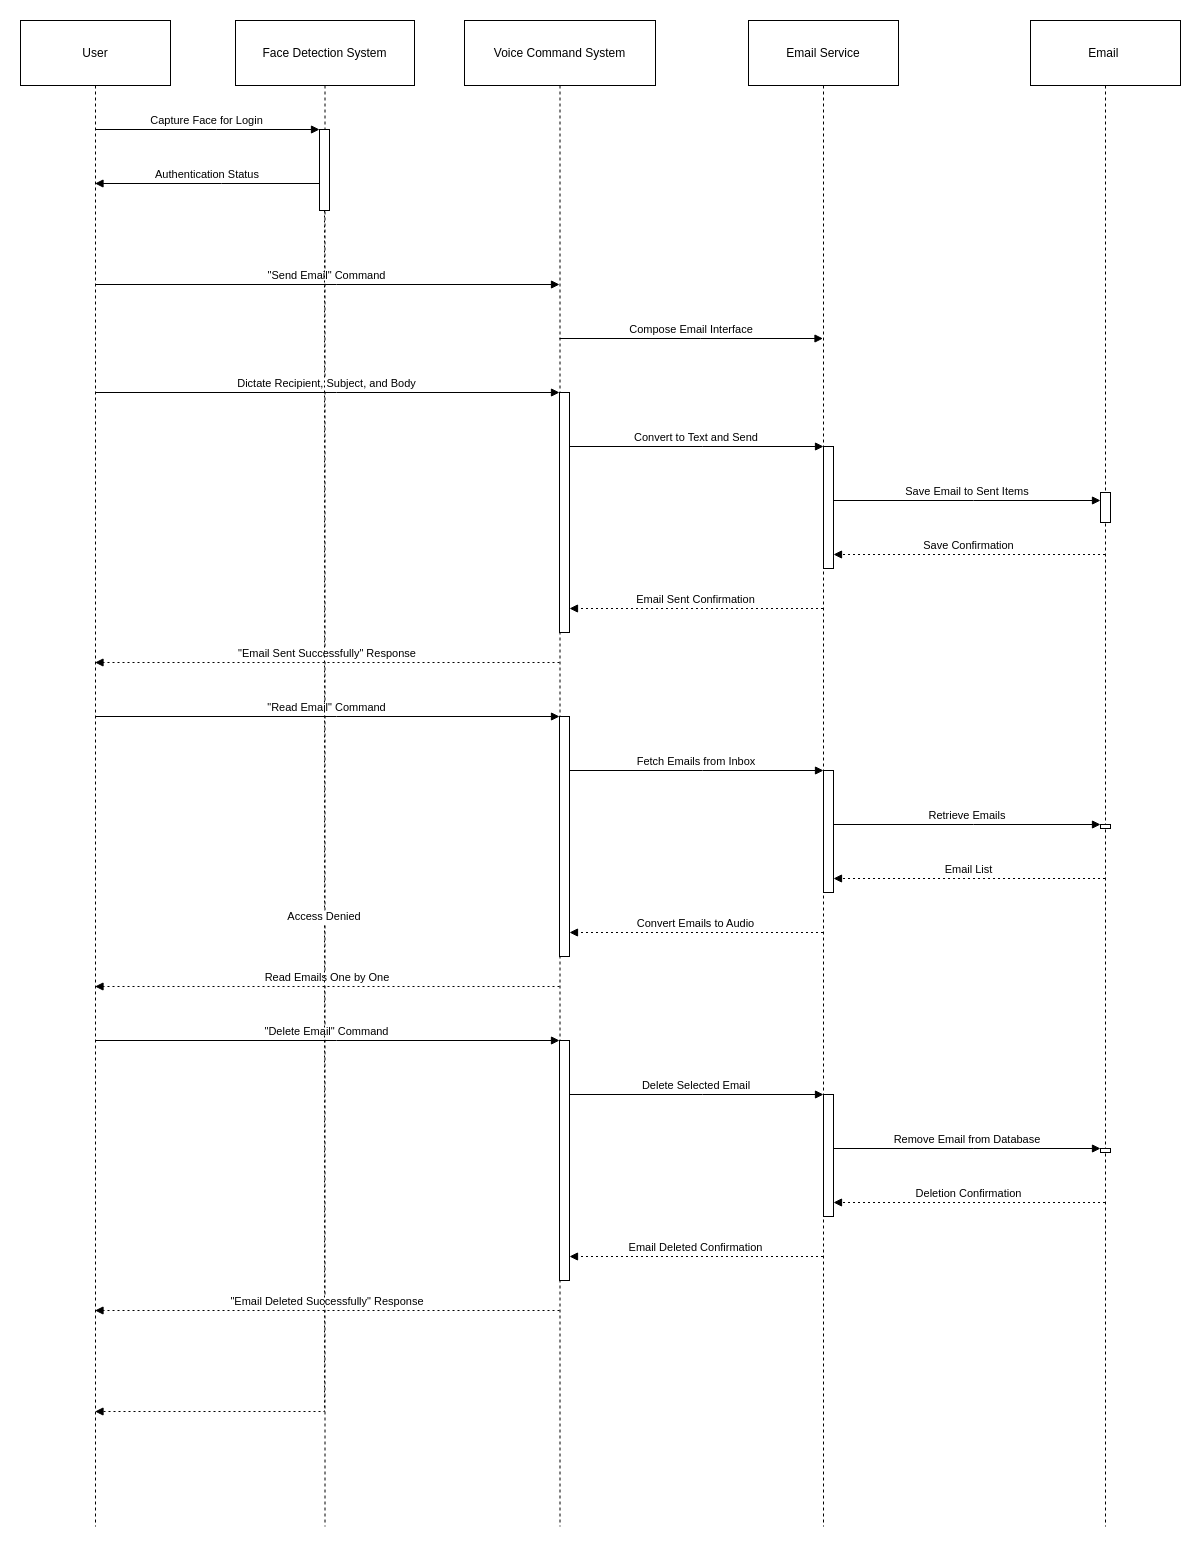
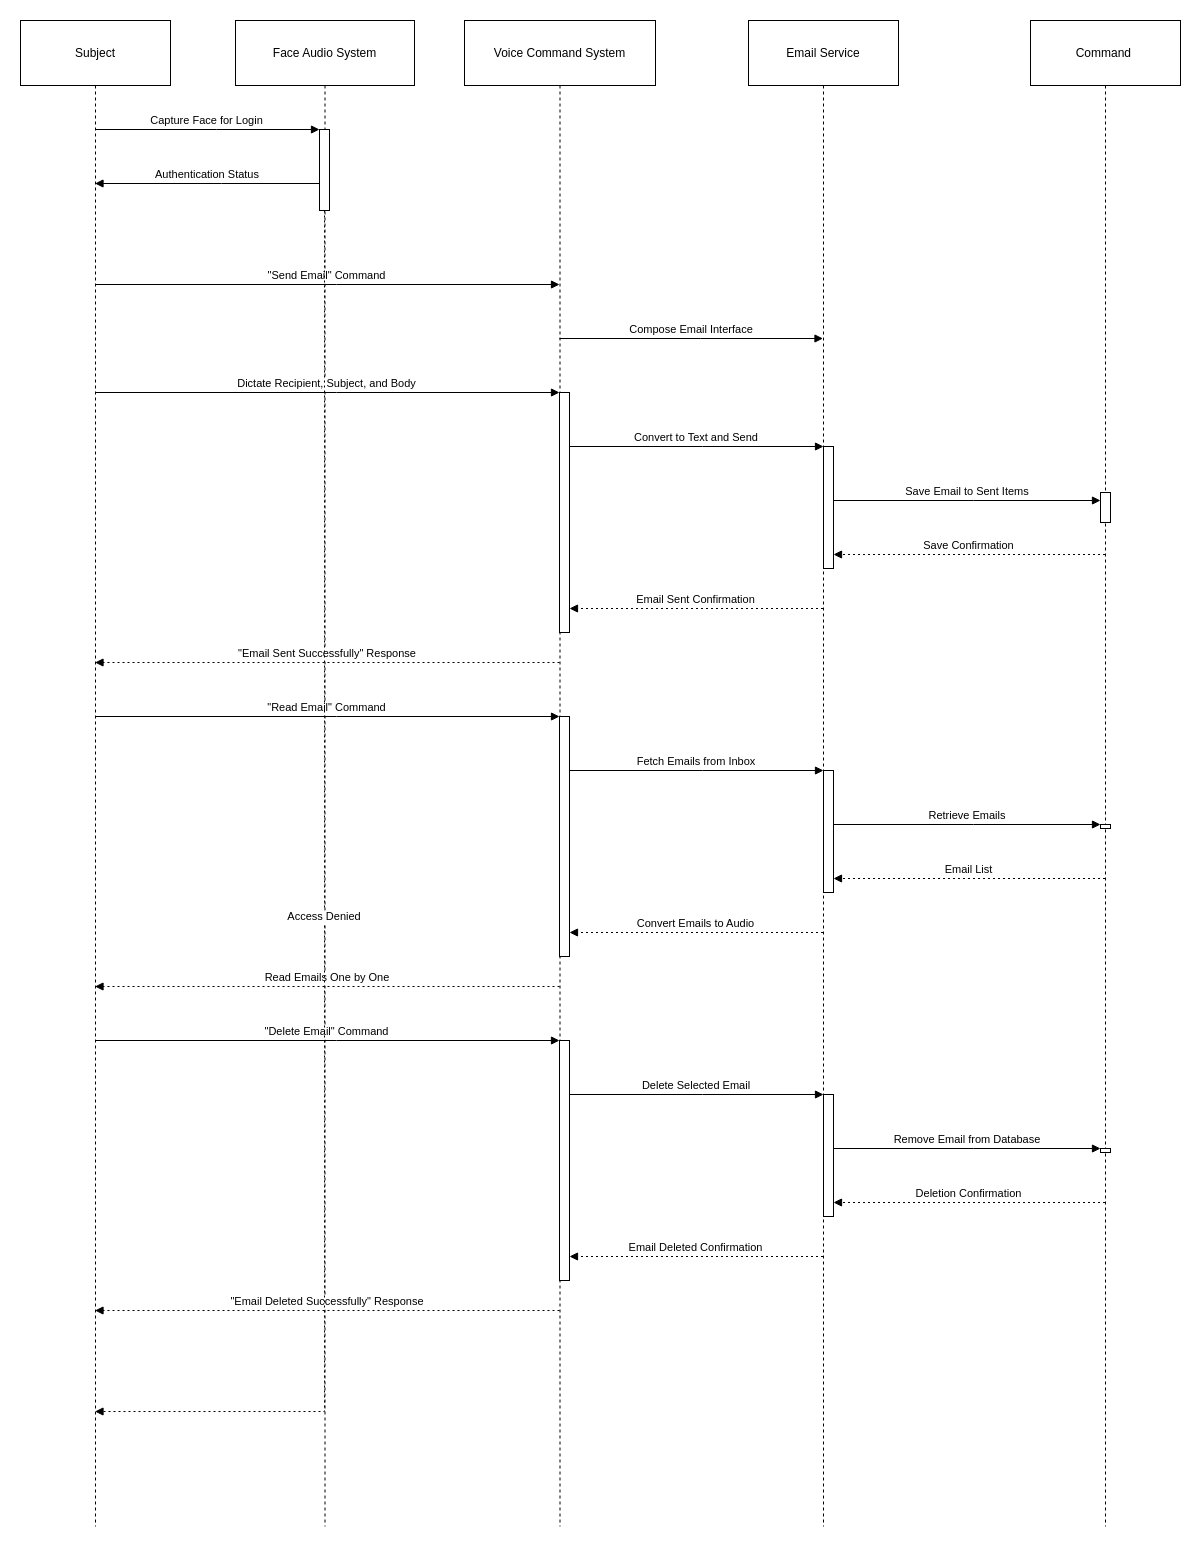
  <mxCell id="0" />
  <mxCell id="1" parent="0" />
- <mxCell id="2" value="User" style="shape=umlLifeline;perimeter=lifelinePerimeter;whiteSpace=wrap;container=1;dropTarget=0;collapsible=0;recursiveResize=0;outlineConnect=0;portConstraint=eastwest;newEdgeStyle={&quot;edgeStyle&quot;:&quot;elbowEdgeStyle&quot;,&quot;elbow&quot;:&quot;vertical&quot;,&quot;curved&quot;:0,&quot;rounded&quot;:0};size=65;" vertex="1" parent="1"><mxGeometry x="20" y="20" width="150" height="1506" as="geometry" /></mxCell>
- <mxCell id="3" value="Face Detection System" style="shape=umlLifeline;perimeter=lifelinePerimeter;whiteSpace=wrap;container=1;dropTarget=0;collapsible=0;recursiveResize=0;outlineConnect=0;portConstraint=eastwest;newEdgeStyle={&quot;edgeStyle&quot;:&quot;elbowEdgeStyle&quot;,&quot;elbow&quot;:&quot;vertical&quot;,&quot;curved&quot;:0,&quot;rounded&quot;:0};size=65;" vertex="1" parent="1"><mxGeometry x="235" y="20" width="179" height="1506" as="geometry" /></mxCell>
+ <mxCell id="2" value="Subject" style="shape=umlLifeline;perimeter=lifelinePerimeter;whiteSpace=wrap;container=1;dropTarget=0;collapsible=0;recursiveResize=0;outlineConnect=0;portConstraint=eastwest;newEdgeStyle={&quot;edgeStyle&quot;:&quot;elbowEdgeStyle&quot;,&quot;elbow&quot;:&quot;vertical&quot;,&quot;curved&quot;:0,&quot;rounded&quot;:0};size=65;" vertex="1" parent="1"><mxGeometry x="20" y="20" width="150" height="1506" as="geometry" /></mxCell>
+ <mxCell id="3" value="Face Audio System" style="shape=umlLifeline;perimeter=lifelinePerimeter;whiteSpace=wrap;container=1;dropTarget=0;collapsible=0;recursiveResize=0;outlineConnect=0;portConstraint=eastwest;newEdgeStyle={&quot;edgeStyle&quot;:&quot;elbowEdgeStyle&quot;,&quot;elbow&quot;:&quot;vertical&quot;,&quot;curved&quot;:0,&quot;rounded&quot;:0};size=65;" vertex="1" parent="1"><mxGeometry x="235" y="20" width="179" height="1506" as="geometry" /></mxCell>
  <mxCell id="4" value="" style="points=[];perimeter=orthogonalPerimeter;outlineConnect=0;targetShapes=umlLifeline;portConstraint=eastwest;newEdgeStyle={&quot;edgeStyle&quot;:&quot;elbowEdgeStyle&quot;,&quot;elbow&quot;:&quot;vertical&quot;,&quot;curved&quot;:0,&quot;rounded&quot;:0}" vertex="1" parent="3"><mxGeometry x="84" y="109" width="10" height="81" as="geometry" /></mxCell>
  <mxCell id="5" value="Voice Command System" style="shape=umlLifeline;perimeter=lifelinePerimeter;whiteSpace=wrap;container=1;dropTarget=0;collapsible=0;recursiveResize=0;outlineConnect=0;portConstraint=eastwest;newEdgeStyle={&quot;edgeStyle&quot;:&quot;elbowEdgeStyle&quot;,&quot;elbow&quot;:&quot;vertical&quot;,&quot;curved&quot;:0,&quot;rounded&quot;:0};size=65;" vertex="1" parent="1"><mxGeometry x="464" y="20" width="191" height="1506" as="geometry" /></mxCell>
  <mxCell id="6" value="" style="points=[];perimeter=orthogonalPerimeter;outlineConnect=0;targetShapes=umlLifeline;portConstraint=eastwest;newEdgeStyle={&quot;edgeStyle&quot;:&quot;elbowEdgeStyle&quot;,&quot;elbow&quot;:&quot;vertical&quot;,&quot;curved&quot;:0,&quot;rounded&quot;:0}" vertex="1" parent="5"><mxGeometry x="95" y="372" width="10" height="240" as="geometry" /></mxCell>
  <mxCell id="7" value="" style="points=[];perimeter=orthogonalPerimeter;outlineConnect=0;targetShapes=umlLifeline;portConstraint=eastwest;newEdgeStyle={&quot;edgeStyle&quot;:&quot;elbowEdgeStyle&quot;,&quot;elbow&quot;:&quot;vertical&quot;,&quot;curved&quot;:0,&quot;rounded&quot;:0}" vertex="1" parent="5"><mxGeometry x="95" y="696" width="10" height="240" as="geometry" /></mxCell>
  <mxCell id="8" value="" style="points=[];perimeter=orthogonalPerimeter;outlineConnect=0;targetShapes=umlLifeline;portConstraint=eastwest;newEdgeStyle={&quot;edgeStyle&quot;:&quot;elbowEdgeStyle&quot;,&quot;elbow&quot;:&quot;vertical&quot;,&quot;curved&quot;:0,&quot;rounded&quot;:0}" vertex="1" parent="5"><mxGeometry x="95" y="1020" width="10" height="240" as="geometry" /></mxCell>
  <mxCell id="9" value="Email Service" style="shape=umlLifeline;perimeter=lifelinePerimeter;whiteSpace=wrap;container=1;dropTarget=0;collapsible=0;recursiveResize=0;outlineConnect=0;portConstraint=eastwest;newEdgeStyle={&quot;edgeStyle&quot;:&quot;elbowEdgeStyle&quot;,&quot;elbow&quot;:&quot;vertical&quot;,&quot;curved&quot;:0,&quot;rounded&quot;:0};size=65;" vertex="1" parent="1"><mxGeometry x="748" y="20" width="150" height="1506" as="geometry" /></mxCell>
  <mxCell id="10" value="" style="points=[];perimeter=orthogonalPerimeter;outlineConnect=0;targetShapes=umlLifeline;portConstraint=eastwest;newEdgeStyle={&quot;edgeStyle&quot;:&quot;elbowEdgeStyle&quot;,&quot;elbow&quot;:&quot;vertical&quot;,&quot;curved&quot;:0,&quot;rounded&quot;:0}" vertex="1" parent="9"><mxGeometry x="75" y="426" width="10" height="122" as="geometry" /></mxCell>
  <mxCell id="11" value="" style="points=[];perimeter=orthogonalPerimeter;outlineConnect=0;targetShapes=umlLifeline;portConstraint=eastwest;newEdgeStyle={&quot;edgeStyle&quot;:&quot;elbowEdgeStyle&quot;,&quot;elbow&quot;:&quot;vertical&quot;,&quot;curved&quot;:0,&quot;rounded&quot;:0}" vertex="1" parent="9"><mxGeometry x="75" y="750" width="10" height="122" as="geometry" /></mxCell>
  <mxCell id="12" value="" style="points=[];perimeter=orthogonalPerimeter;outlineConnect=0;targetShapes=umlLifeline;portConstraint=eastwest;newEdgeStyle={&quot;edgeStyle&quot;:&quot;elbowEdgeStyle&quot;,&quot;elbow&quot;:&quot;vertical&quot;,&quot;curved&quot;:0,&quot;rounded&quot;:0}" vertex="1" parent="9"><mxGeometry x="75" y="1074" width="10" height="122" as="geometry" /></mxCell>
- <mxCell id="13" value="Email " style="shape=umlLifeline;perimeter=lifelinePerimeter;whiteSpace=wrap;container=1;dropTarget=0;collapsible=0;recursiveResize=0;outlineConnect=0;portConstraint=eastwest;newEdgeStyle={&quot;edgeStyle&quot;:&quot;elbowEdgeStyle&quot;,&quot;elbow&quot;:&quot;vertical&quot;,&quot;curved&quot;:0,&quot;rounded&quot;:0};size=65;" vertex="1" parent="1"><mxGeometry x="1030" y="20" width="150" height="1506" as="geometry" /></mxCell>
+ <mxCell id="13" value="Command " style="shape=umlLifeline;perimeter=lifelinePerimeter;whiteSpace=wrap;container=1;dropTarget=0;collapsible=0;recursiveResize=0;outlineConnect=0;portConstraint=eastwest;newEdgeStyle={&quot;edgeStyle&quot;:&quot;elbowEdgeStyle&quot;,&quot;elbow&quot;:&quot;vertical&quot;,&quot;curved&quot;:0,&quot;rounded&quot;:0};size=65;" vertex="1" parent="1"><mxGeometry x="1030" y="20" width="150" height="1506" as="geometry" /></mxCell>
  <mxCell id="14" value="" style="points=[];perimeter=orthogonalPerimeter;outlineConnect=0;targetShapes=umlLifeline;portConstraint=eastwest;newEdgeStyle={&quot;edgeStyle&quot;:&quot;elbowEdgeStyle&quot;,&quot;elbow&quot;:&quot;vertical&quot;,&quot;curved&quot;:0,&quot;rounded&quot;:0}" vertex="1" parent="13"><mxGeometry x="70" y="472" width="10" height="30" as="geometry" /></mxCell>
  <mxCell id="15" value="" style="points=[];perimeter=orthogonalPerimeter;outlineConnect=0;targetShapes=umlLifeline;portConstraint=eastwest;newEdgeStyle={&quot;edgeStyle&quot;:&quot;elbowEdgeStyle&quot;,&quot;elbow&quot;:&quot;vertical&quot;,&quot;curved&quot;:0,&quot;rounded&quot;:0}" vertex="1" parent="13"><mxGeometry x="70" y="804" width="10" height="4" as="geometry" /></mxCell>
  <mxCell id="16" value="" style="points=[];perimeter=orthogonalPerimeter;outlineConnect=0;targetShapes=umlLifeline;portConstraint=eastwest;newEdgeStyle={&quot;edgeStyle&quot;:&quot;elbowEdgeStyle&quot;,&quot;elbow&quot;:&quot;vertical&quot;,&quot;curved&quot;:0,&quot;rounded&quot;:0}" vertex="1" parent="13"><mxGeometry x="70" y="1128" width="10" height="4" as="geometry" /></mxCell>
  <mxCell id="17" value="Capture Face for Login" style="verticalAlign=bottom;edgeStyle=elbowEdgeStyle;elbow=vertical;curved=0;rounded=0;endArrow=block;" edge="1" parent="1" source="2" target="4"><mxGeometry relative="1" as="geometry"><Array as="points"><mxPoint x="216" y="129" /></Array></mxGeometry></mxCell>
  <mxCell id="18" value="Authentication Status" style="verticalAlign=bottom;edgeStyle=elbowEdgeStyle;elbow=vertical;curved=0;rounded=0;endArrow=block;" edge="1" parent="1" source="4" target="2"><mxGeometry relative="1" as="geometry"><Array as="points"><mxPoint x="221" y="183" /></Array></mxGeometry></mxCell>
  <mxCell id="19" value="&quot;Send Email&quot; Command" style="verticalAlign=bottom;edgeStyle=elbowEdgeStyle;elbow=vertical;curved=0;rounded=0;endArrow=block;" edge="1" parent="1" source="2" target="5"><mxGeometry relative="1" as="geometry"><Array as="points"><mxPoint x="336" y="284" /></Array></mxGeometry></mxCell>
  <mxCell id="20" value="Compose Email Interface" style="verticalAlign=bottom;edgeStyle=elbowEdgeStyle;elbow=vertical;curved=0;rounded=0;endArrow=block;" edge="1" parent="1" source="5" target="9"><mxGeometry relative="1" as="geometry"><Array as="points"><mxPoint x="700" y="338" /></Array></mxGeometry></mxCell>
  <mxCell id="21" value="Dictate Recipient, Subject, and Body" style="verticalAlign=bottom;edgeStyle=elbowEdgeStyle;elbow=vertical;curved=0;rounded=0;endArrow=block;" edge="1" parent="1" source="2" target="6"><mxGeometry relative="1" as="geometry"><Array as="points"><mxPoint x="336" y="392" /></Array></mxGeometry></mxCell>
  <mxCell id="22" value="Convert to Text and Send" style="verticalAlign=bottom;edgeStyle=elbowEdgeStyle;elbow=vertical;curved=0;rounded=0;endArrow=block;" edge="1" parent="1" source="6" target="10"><mxGeometry relative="1" as="geometry"><Array as="points"><mxPoint x="702" y="446" /></Array></mxGeometry></mxCell>
  <mxCell id="23" value="Save Email to Sent Items" style="verticalAlign=bottom;edgeStyle=elbowEdgeStyle;elbow=vertical;curved=0;rounded=0;endArrow=block;" edge="1" parent="1" source="10" target="14"><mxGeometry relative="1" as="geometry"><Array as="points"><mxPoint x="973" y="500" /></Array></mxGeometry></mxCell>
  <mxCell id="24" value="Save Confirmation" style="verticalAlign=bottom;edgeStyle=elbowEdgeStyle;elbow=vertical;curved=0;rounded=0;dashed=1;dashPattern=2 3;endArrow=block;" edge="1" parent="1" source="13" target="10"><mxGeometry relative="1" as="geometry"><Array as="points"><mxPoint x="976" y="554" /></Array></mxGeometry></mxCell>
  <mxCell id="25" value="Email Sent Confirmation" style="verticalAlign=bottom;edgeStyle=elbowEdgeStyle;elbow=vertical;curved=0;rounded=0;dashed=1;dashPattern=2 3;endArrow=block;" edge="1" parent="1" source="9" target="6"><mxGeometry relative="1" as="geometry"><Array as="points"><mxPoint x="705" y="608" /></Array></mxGeometry></mxCell>
  <mxCell id="26" value="&quot;Email Sent Successfully&quot; Response" style="verticalAlign=bottom;edgeStyle=elbowEdgeStyle;elbow=vertical;curved=0;rounded=0;dashed=1;dashPattern=2 3;endArrow=block;" edge="1" parent="1" source="5" target="2"><mxGeometry relative="1" as="geometry"><Array as="points"><mxPoint x="339" y="662" /></Array></mxGeometry></mxCell>
  <mxCell id="27" value="&quot;Read Email&quot; Command" style="verticalAlign=bottom;edgeStyle=elbowEdgeStyle;elbow=vertical;curved=0;rounded=0;endArrow=block;" edge="1" parent="1" source="2" target="7"><mxGeometry relative="1" as="geometry"><Array as="points"><mxPoint x="336" y="716" /></Array></mxGeometry></mxCell>
  <mxCell id="28" value="Fetch Emails from Inbox" style="verticalAlign=bottom;edgeStyle=elbowEdgeStyle;elbow=vertical;curved=0;rounded=0;endArrow=block;" edge="1" parent="1" source="7" target="11"><mxGeometry relative="1" as="geometry"><Array as="points"><mxPoint x="702" y="770" /></Array></mxGeometry></mxCell>
  <mxCell id="29" value="Retrieve Emails" style="verticalAlign=bottom;edgeStyle=elbowEdgeStyle;elbow=vertical;curved=0;rounded=0;endArrow=block;" edge="1" parent="1" source="11" target="15"><mxGeometry relative="1" as="geometry"><Array as="points"><mxPoint x="973" y="824" /></Array></mxGeometry></mxCell>
  <mxCell id="30" value="Email List" style="verticalAlign=bottom;edgeStyle=elbowEdgeStyle;elbow=vertical;curved=0;rounded=0;dashed=1;dashPattern=2 3;endArrow=block;" edge="1" parent="1" source="13" target="11"><mxGeometry relative="1" as="geometry"><Array as="points"><mxPoint x="976" y="878" /></Array></mxGeometry></mxCell>
  <mxCell id="31" value="Convert Emails to Audio" style="verticalAlign=bottom;edgeStyle=elbowEdgeStyle;elbow=vertical;curved=0;rounded=0;dashed=1;dashPattern=2 3;endArrow=block;" edge="1" parent="1" source="9" target="7"><mxGeometry relative="1" as="geometry"><Array as="points"><mxPoint x="705" y="932" /></Array></mxGeometry></mxCell>
  <mxCell id="32" value="Read Emails One by One" style="verticalAlign=bottom;edgeStyle=elbowEdgeStyle;elbow=vertical;curved=0;rounded=0;dashed=1;dashPattern=2 3;endArrow=block;" edge="1" parent="1" source="5" target="2"><mxGeometry relative="1" as="geometry"><Array as="points"><mxPoint x="339" y="986" /></Array></mxGeometry></mxCell>
  <mxCell id="33" value="&quot;Delete Email&quot; Command" style="verticalAlign=bottom;edgeStyle=elbowEdgeStyle;elbow=vertical;curved=0;rounded=0;endArrow=block;" edge="1" parent="1" source="2" target="8"><mxGeometry relative="1" as="geometry"><Array as="points"><mxPoint x="336" y="1040" /></Array></mxGeometry></mxCell>
  <mxCell id="34" value="Delete Selected Email" style="verticalAlign=bottom;edgeStyle=elbowEdgeStyle;elbow=vertical;curved=0;rounded=0;endArrow=block;" edge="1" parent="1" source="8" target="12"><mxGeometry relative="1" as="geometry"><Array as="points"><mxPoint x="702" y="1094" /></Array></mxGeometry></mxCell>
  <mxCell id="35" value="Remove Email from Database" style="verticalAlign=bottom;edgeStyle=elbowEdgeStyle;elbow=vertical;curved=0;rounded=0;endArrow=block;" edge="1" parent="1" source="12" target="16"><mxGeometry relative="1" as="geometry"><Array as="points"><mxPoint x="973" y="1148" /></Array></mxGeometry></mxCell>
  <mxCell id="36" value="Deletion Confirmation" style="verticalAlign=bottom;edgeStyle=elbowEdgeStyle;elbow=vertical;curved=0;rounded=0;dashed=1;dashPattern=2 3;endArrow=block;" edge="1" parent="1" source="13" target="12"><mxGeometry relative="1" as="geometry"><Array as="points"><mxPoint x="976" y="1202" /></Array></mxGeometry></mxCell>
  <mxCell id="37" value="Email Deleted Confirmation" style="verticalAlign=bottom;edgeStyle=elbowEdgeStyle;elbow=vertical;curved=0;rounded=0;dashed=1;dashPattern=2 3;endArrow=block;" edge="1" parent="1" source="9" target="8"><mxGeometry relative="1" as="geometry"><Array as="points"><mxPoint x="705" y="1256" /></Array></mxGeometry></mxCell>
  <mxCell id="38" value="&quot;Email Deleted Successfully&quot; Response" style="verticalAlign=bottom;edgeStyle=elbowEdgeStyle;elbow=vertical;curved=0;rounded=0;dashed=1;dashPattern=2 3;endArrow=block;" edge="1" parent="1" source="5" target="2"><mxGeometry relative="1" as="geometry"><Array as="points"><mxPoint x="339" y="1310" /></Array></mxGeometry></mxCell>
  <mxCell id="39" value="Access Denied" style="verticalAlign=bottom;edgeStyle=elbowEdgeStyle;elbow=vertical;curved=0;rounded=0;dashed=1;dashPattern=2 3;endArrow=block;" edge="1" parent="1" source="4" target="2"><mxGeometry relative="1" as="geometry"><Array as="points"><mxPoint x="221" y="1411" /></Array></mxGeometry></mxCell>
